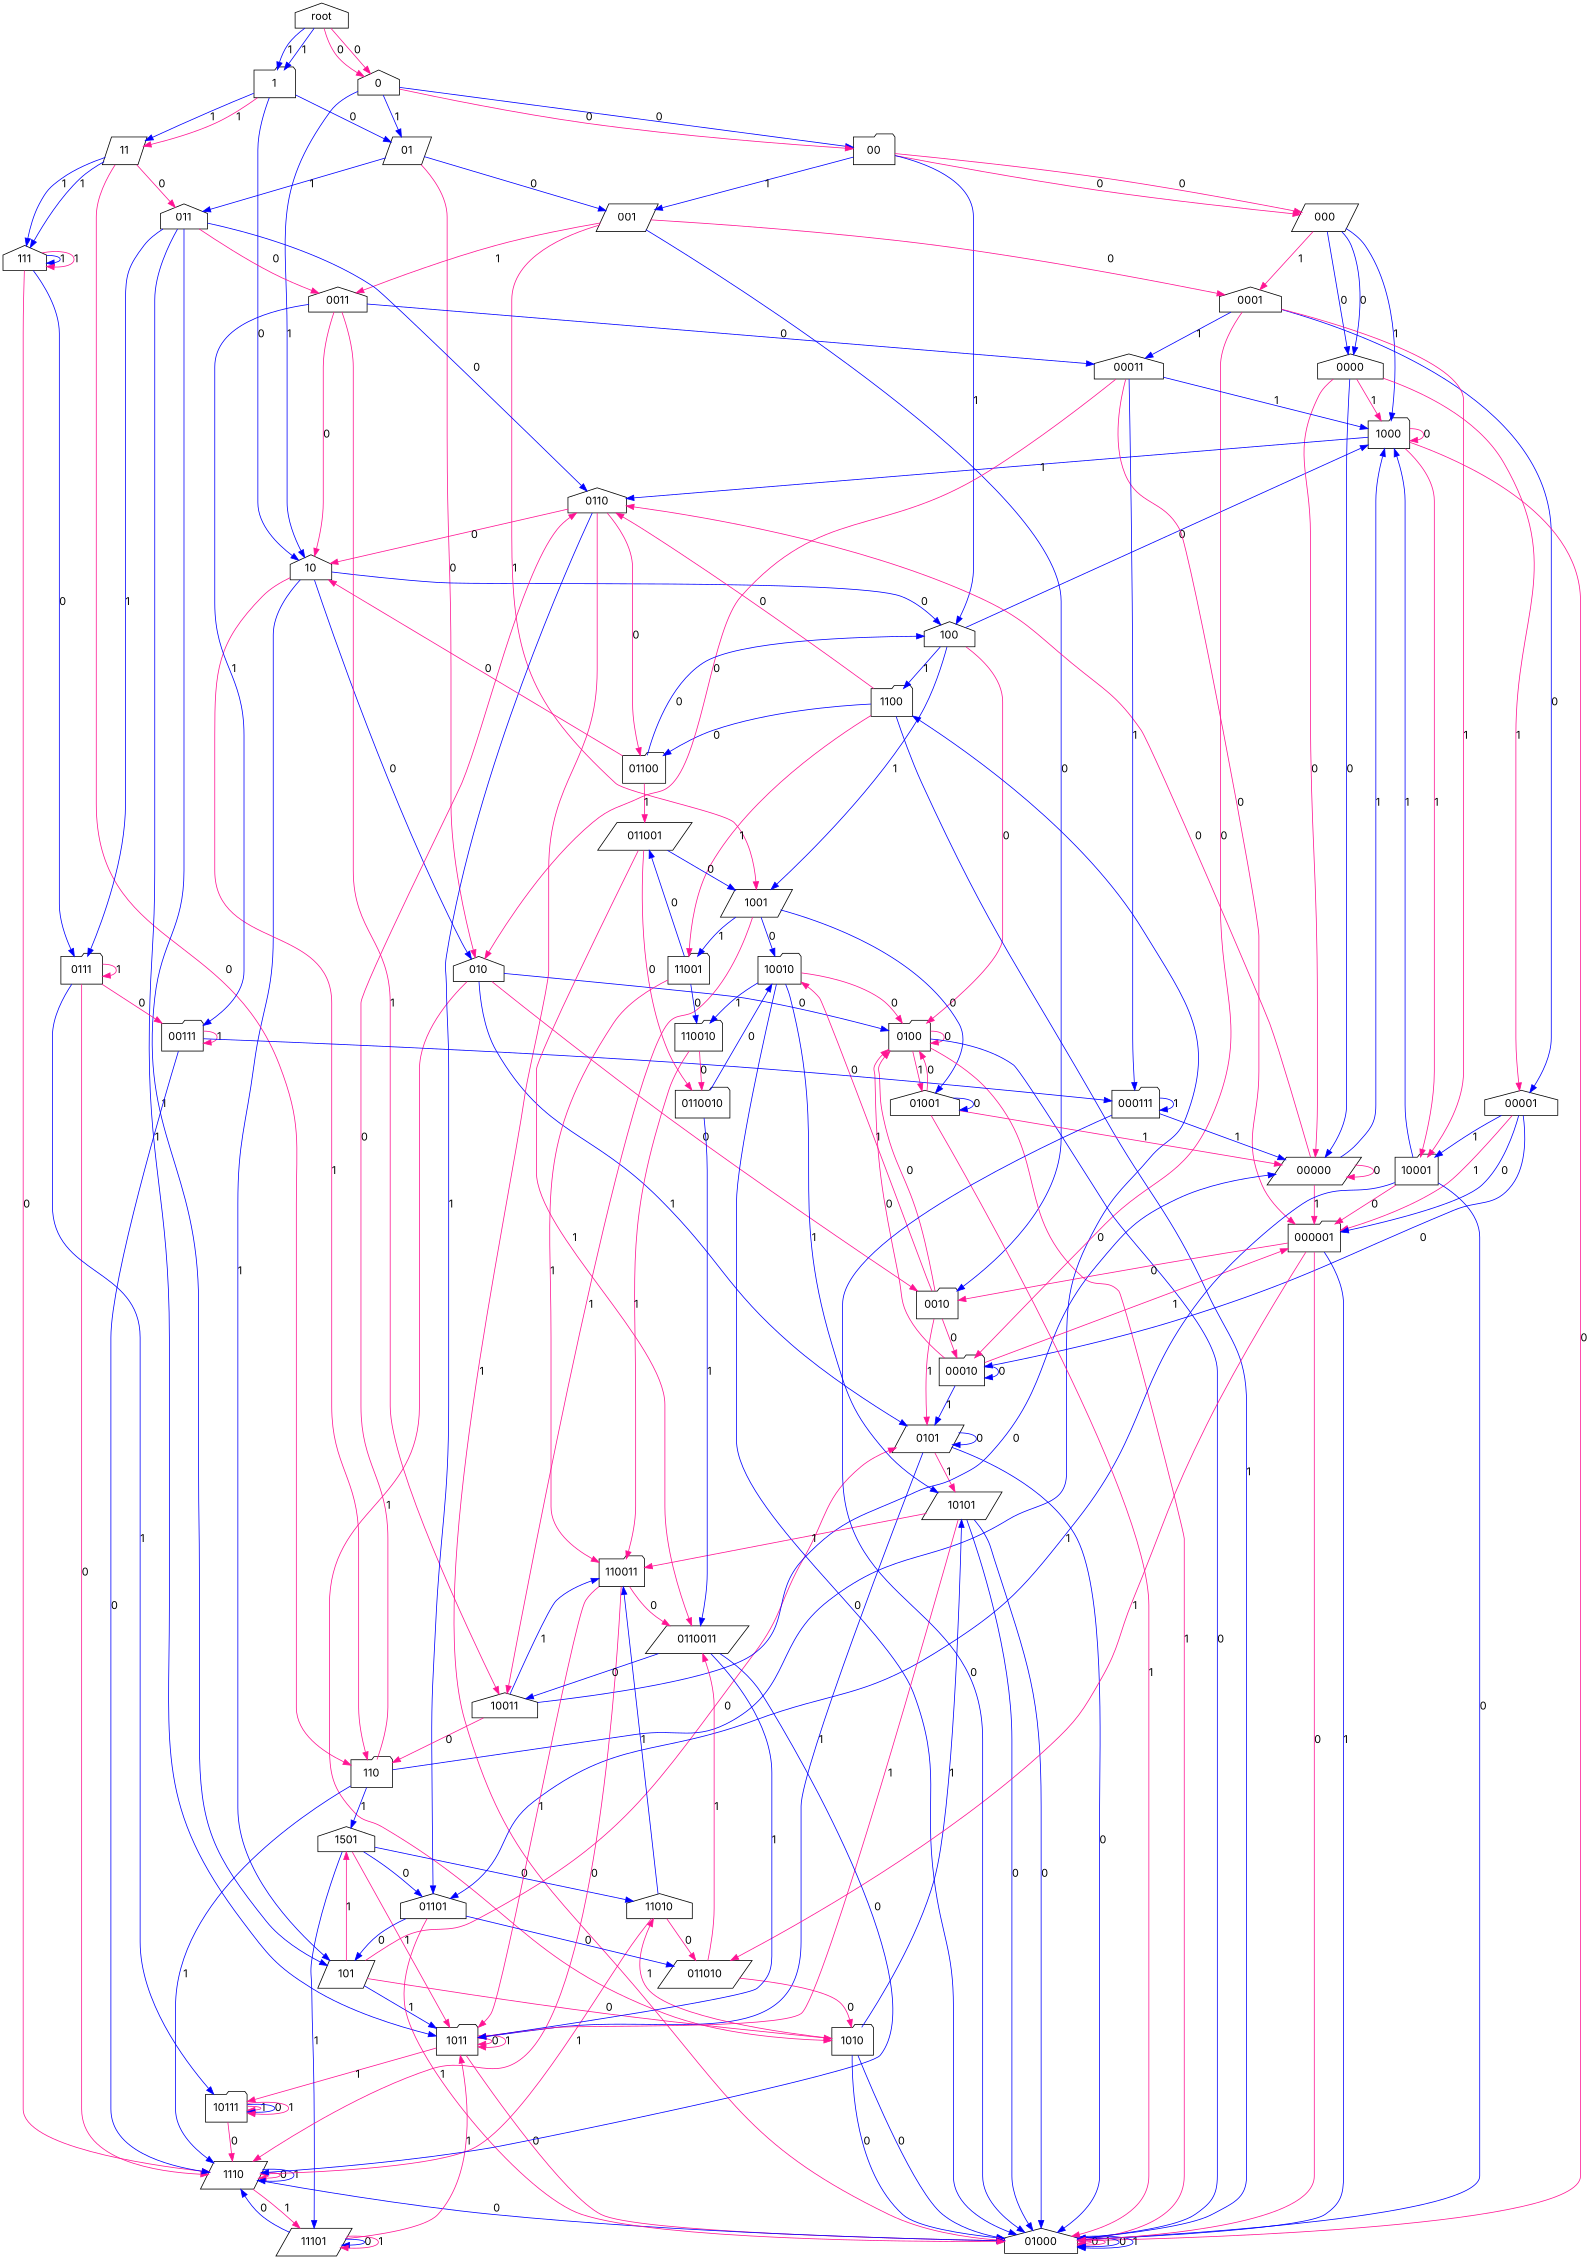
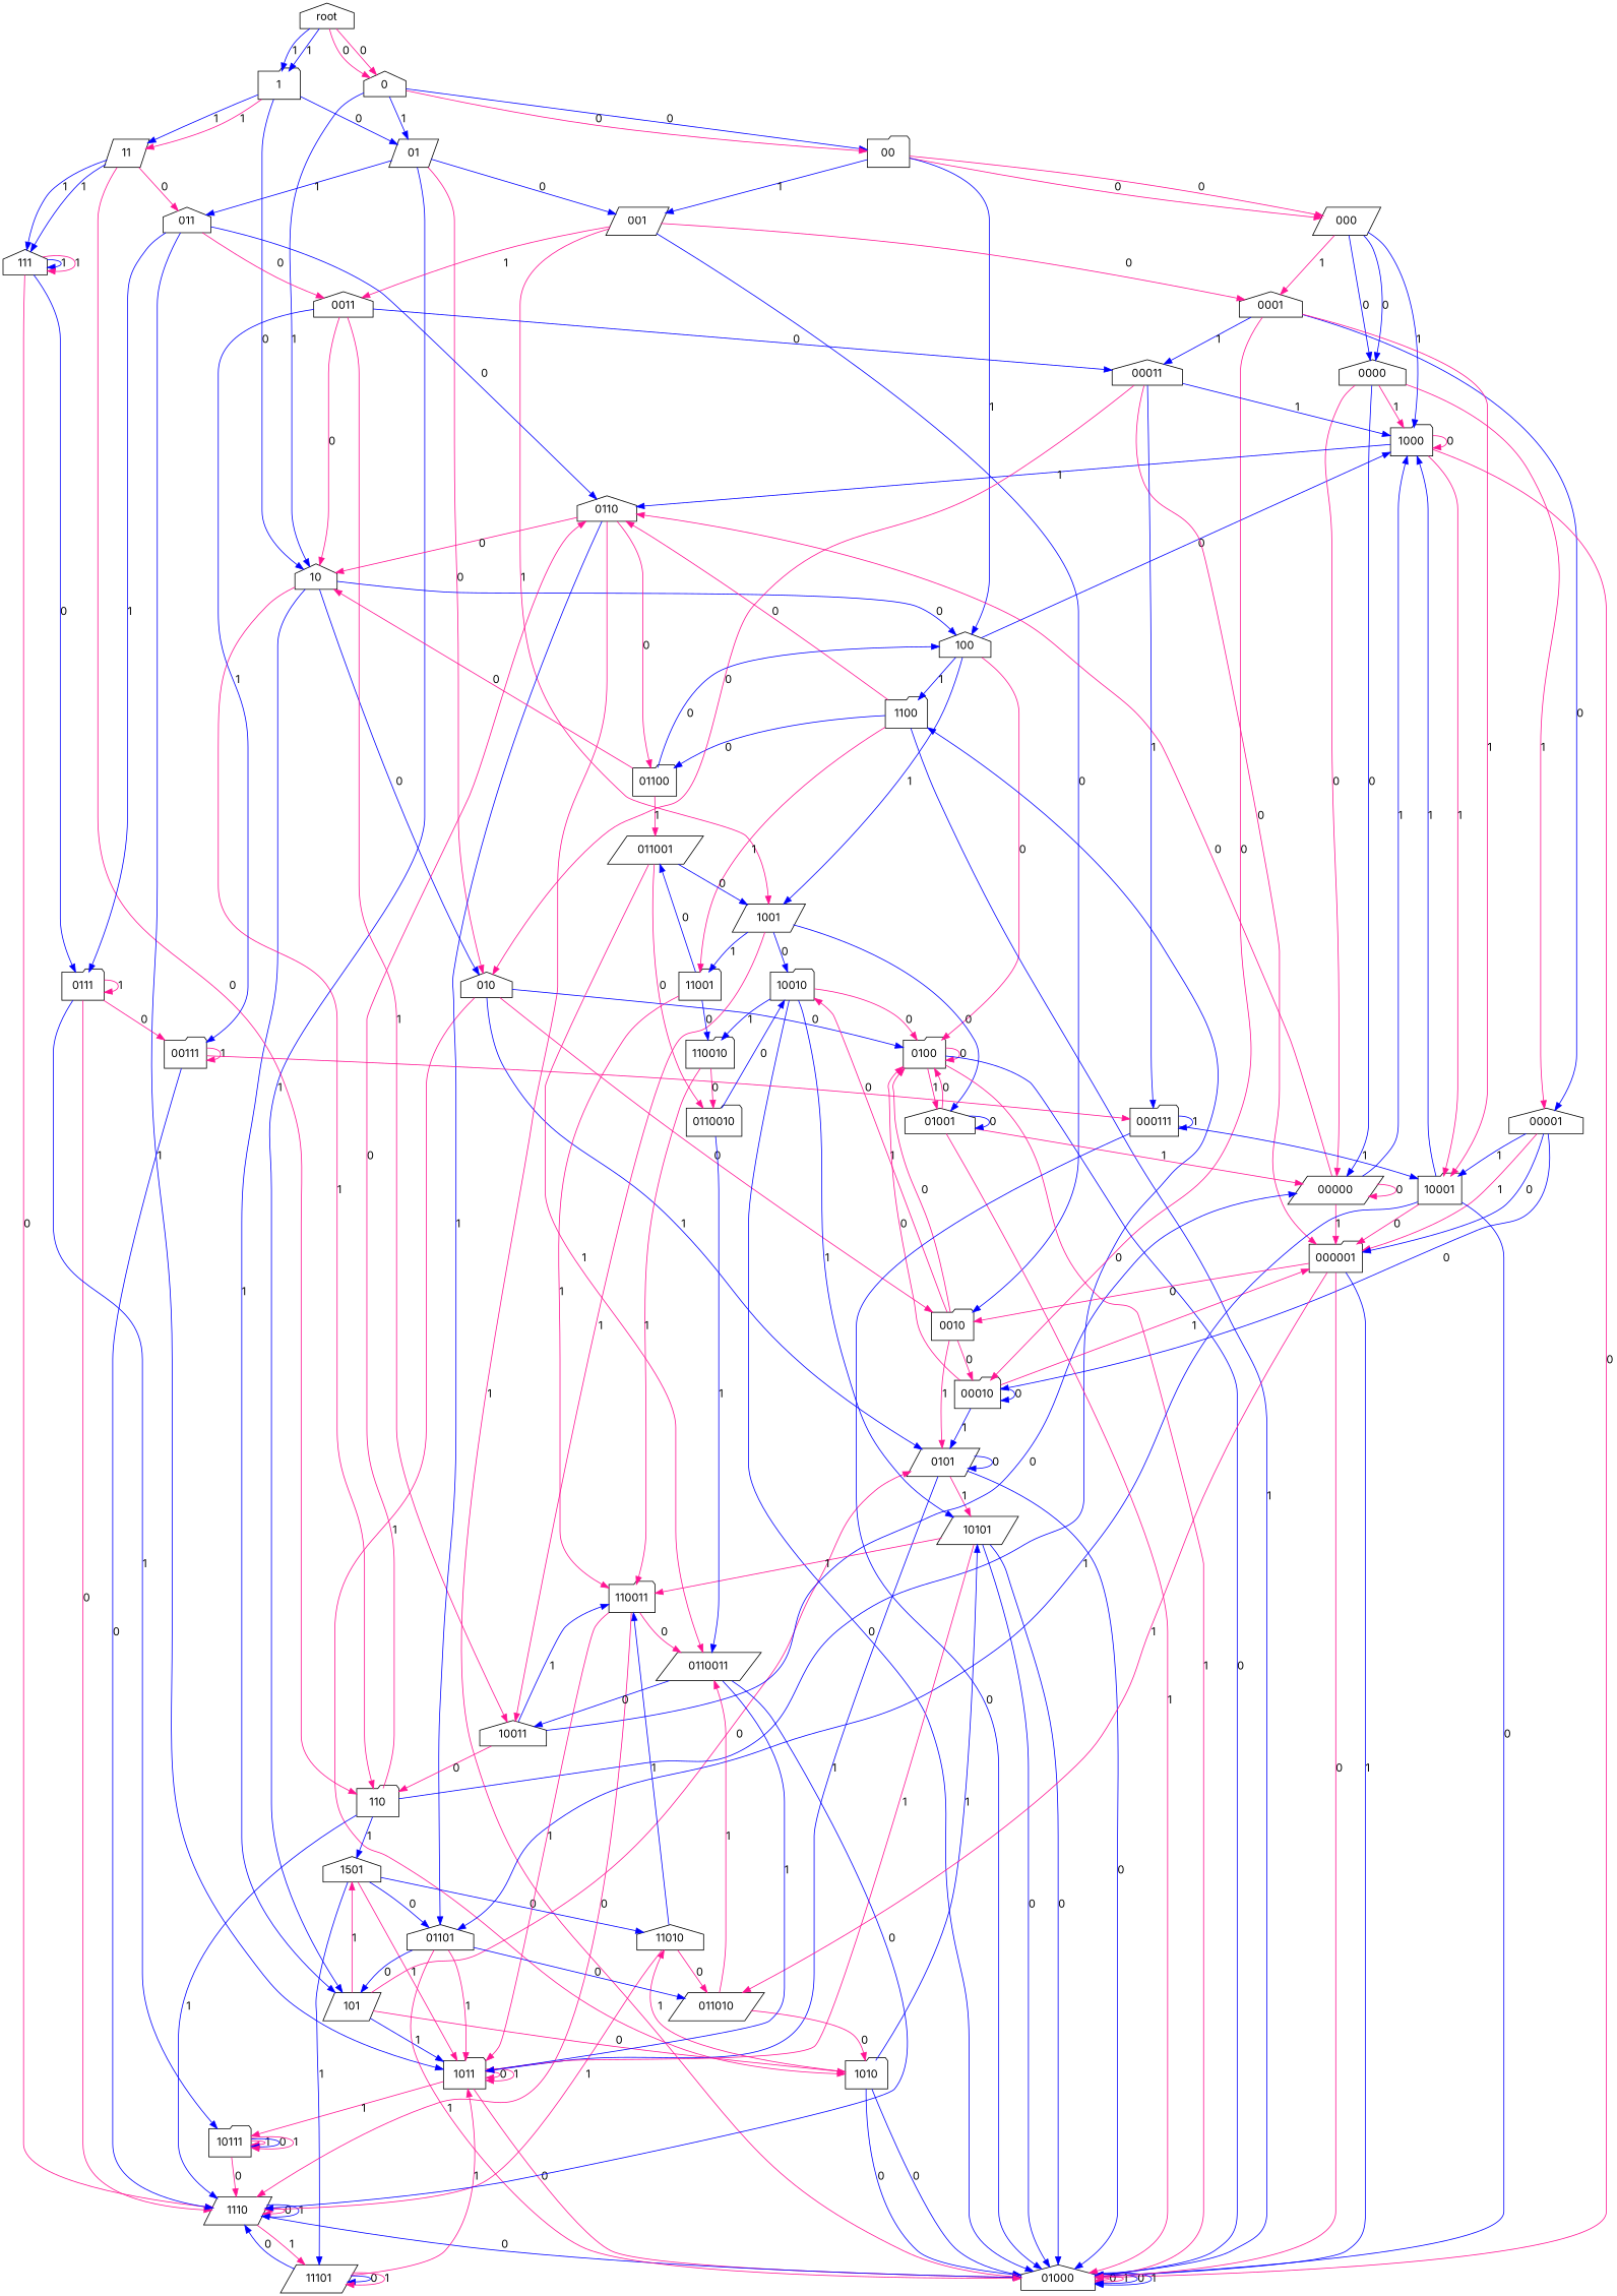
  digraph {
    fontname=Inter
    node [fontname=Inter shape=folder]
    edge [color=blue fontname=Inter]
    root [shape=house]
    0 [shape=house]
    1
    00
    01 [shape=parallelogram]
    10 [shape=house]
    11 [shape=parallelogram]
    000 [shape=parallelogram]
    001 [shape=parallelogram]
    100 [shape=house]
    010 [shape=house]
    011 [shape=house]
    101 [shape=parallelogram]
    110
    111 [shape=house]
    0000 [shape=house]
    0001 [shape=house]
    1000
    0010
    0011 [shape=house]
    1001 [shape=parallelogram]
    0100
    1100
    0101 [shape=parallelogram]
    1010
    0110 [shape=house]
    0111
    1011
    n29 [label=1501 shape=house]
    1110 [shape=parallelogram]
    00000 [shape=parallelogram]
    00001 [shape=house]
    00010
    00011 [shape=house]
    10001
    01000 [shape=house]
    10010
    00111
    10011 [shape=house]
    01001 [shape=house]
    11001
    01100
    10101 [shape=parallelogram]
    11010 [shape=house]
    01101 [shape=house]
    10111
    11101 [shape=parallelogram]
    000001
    000111
    110010
    110011
    011001 [shape=parallelogram]
    011010 [shape=parallelogram]
    0110010
    0110011 [shape=parallelogram]
    root -> 0 [color=deeppink label=0]
    root -> 0 [color=deeppink label=0]
    root -> 1 [label=1]
    root -> 1 [label=1]
    0 -> 00 [label=0]
    0 -> 00 [color=deeppink label=0]
    0 -> 01 [label=1]
    0 -> 10 [label=1]
    1 -> 01 [label=0]
    1 -> 10 [label=0]
    1 -> 11 [label=1]
    1 -> 11 [color=deeppink label=1]
    00 -> 000 [color=deeppink label=0]
    00 -> 000 [color=deeppink label=0]
    00 -> 001 [label=1]
    00 -> 100 [label=1]
    01 -> 001 [label=0]
    01 -> 010 [color=deeppink label=0]
    01 -> 011 [label=1]
-   011 -> 101 [label=1]
+   01 -> 101 [label=1]
    10 -> 100 [label=0]
    10 -> 010 [label=0]
    10 -> 101 [label=1]
    10 -> 110 [color=deeppink label=1]
    11 -> 011 [color=deeppink label=0]
    11 -> 110 [color=deeppink label=0]
    11 -> 111 [label=1]
    11 -> 111 [label=1]
    000 -> 0000 [label=0]
    000 -> 0000 [label=0]
    000 -> 0001 [color=deeppink label=1]
    000 -> 1000 [label=1]
    001 -> 0001 [color=deeppink label=0]
    001 -> 0010 [label=0]
    001 -> 0011 [color=deeppink label=1]
    001 -> 1001 [color=deeppink label=1]
    100 -> 1000 [label=0]
    100 -> 1001 [label=1]
    100 -> 0100 [color=deeppink label=0]
    100 -> 1100 [label=1]
    010 -> 0010 [color=deeppink label=0]
    010 -> 0100 [label=0]
    010 -> 0101 [label=1]
    010 -> 1010 [color=deeppink label=1]
    011 -> 0011 [color=deeppink label=0]
    011 -> 0110 [label=0]
    011 -> 0111 [label=1]
    011 -> 1011 [label=1]
    101 -> 0101 [color=deeppink label=0]
    101 -> 1010 [color=deeppink label=0]
    101 -> 1011 [label=1]
    101 -> n29 [color=deeppink label=1]
    110 -> 1100 [label=0]
    110 -> 0110 [color=deeppink label=0]
    110 -> n29 [label=1]
    110 -> 1110 [label=1]
    111 -> 111 [label=1]
    111 -> 111 [color=deeppink label=1]
    111 -> 0111 [label=0]
    111 -> 1110 [color=deeppink label=0]
    0000 -> 1000 [color=deeppink label=1]
    0000 -> 00000 [label=0]
    0000 -> 00000 [color=deeppink label=0]
    0000 -> 00001 [color=deeppink label=1]
    0001 -> 00001 [label=0]
    0001 -> 00010 [color=deeppink label=0]
    0001 -> 00011 [label=1]
    0001 -> 10001 [color=deeppink label=1]
    1000 -> 1000 [color=deeppink label=0]
    1000 -> 0110 [label=1]
    1000 -> 10001 [color=deeppink label=1]
    1000 -> 01000 [color=deeppink label=0]
    0010 -> 0100 [color=deeppink label=0]
    0010 -> 0101 [color=deeppink label=1]
    0010 -> 00010 [color=deeppink label=0]
    0010 -> 10010 [color=deeppink label=1]
    0011 -> 10 [color=deeppink label=0]
    0011 -> 00011 [label=0]
    0011 -> 00111 [label=1]
    0011 -> 10011 [color=deeppink label=1]
    1001 -> 10010 [label=0]
    1001 -> 10011 [color=deeppink label=1]
    1001 -> 01001 [label=0]
    1001 -> 11001 [label=1]
    0100 -> 0100 [color=deeppink label=0]
    0100 -> 01000 [label=0]
    0100 -> 01000 [color=deeppink label=1]
    0100 -> 01001 [color=deeppink label=1]
    1100 -> 0110 [color=deeppink label=0]
    1100 -> 01000 [label=1]
    1100 -> 11001 [color=deeppink label=1]
    1100 -> 01100 [label=0]
    0101 -> 0101 [label=0]
    0101 -> 1011 [label=1]
    0101 -> 01000 [label=0]
    0101 -> 10101 [color=deeppink label=1]
    1010 -> 01000 [label=0]
    1010 -> 01000 [label=0]
    1010 -> 10101 [label=1]
    1010 -> 11010 [color=deeppink label=1]
    0110 -> 10 [color=deeppink label=0]
    0110 -> 01000 [color=deeppink label=1]
    0110 -> 01100 [color=deeppink label=0]
    0110 -> 01101 [label=1]
    0111 -> 0111 [color=deeppink label=1]
    0111 -> 1110 [color=deeppink label=0]
    0111 -> 00111 [color=deeppink label=0]
    0111 -> 10111 [label=1]
    1011 -> 1011 [color=deeppink label=0]
    1011 -> 1011 [color=deeppink label=1]
    1011 -> 01000 [color=deeppink label=0]
    1011 -> 10111 [color=deeppink label=1]
    n29 -> 1011 [color=deeppink label=1]
    n29 -> 11010 [label=0]
    n29 -> 01101 [label=0]
    n29 -> 11101 [label=1]
    1110 -> 1110 [color=deeppink label=0]
    1110 -> 1110 [label=1]
    1110 -> 01000 [label=0]
    1110 -> 11101 [color=deeppink label=1]
    00000 -> 1000 [label=1]
    00000 -> 0110 [color=deeppink label=0]
    00000 -> 00000 [color=deeppink label=0]
    00000 -> 000001 [color=deeppink label=1]
    00001 -> 00010 [label=0]
    00001 -> 10001 [label=1]
    00001 -> 000001 [color=deeppink label=1]
    00001 -> 000001 [label=0]
    00010 -> 0100 [color=deeppink label=0]
    00010 -> 0101 [label=1]
    00010 -> 00010 [label=0]
    00010 -> 000001 [color=deeppink label=1]
    00011 -> 010 [color=deeppink label=0]
    00011 -> 1000 [label=1]
    00011 -> 000001 [color=deeppink label=0]
    00011 -> 000111 [label=1]
    10001 -> 1000 [label=1]
    10001 -> 01000 [label=0]
    10001 -> 01101 [label=1]
    10001 -> 000001 [color=deeppink label=0]
    01000 -> 01000 [color=deeppink label=0]
    01000 -> 01000 [color=deeppink label=1]
    01000 -> 01000 [label=0]
    01000 -> 01000 [label=1]
    10010 -> 0100 [color=deeppink label=0]
    10010 -> 01000 [label=0]
    10010 -> 10101 [label=1]
    10010 -> 110010 [label=1]
    00111 -> 1110 [label=0]
    00111 -> 00111 [color=deeppink label=1]
-   00111 -> 000111 [label=0]
+   00111 -> 000111 [color=deeppink label=0]
    10011 -> 110 [color=deeppink label=0]
    10011 -> 00000 [label=0]
    10011 -> 110011 [label=1]
    01001 -> 0100 [color=deeppink label=0]
    01001 -> 00000 [color=deeppink label=1]
    01001 -> 01000 [color=deeppink label=1]
    01001 -> 01001 [label=0]
    11001 -> 110010 [label=0]
    11001 -> 110011 [color=deeppink label=1]
    11001 -> 011001 [label=0]
    01100 -> 10 [color=deeppink label=0]
    01100 -> 100 [label=0]
    01100 -> 011001 [color=deeppink label=1]
    10101 -> 1011 [color=deeppink label=1]
    10101 -> 01000 [label=0]
    10101 -> 01000 [label=0]
    10101 -> 110011 [color=deeppink label=1]
    11010 -> 1110 [color=deeppink label=1]
    11010 -> 110011 [label=1]
    11010 -> 011010 [color=deeppink label=0]
    01101 -> 101 [label=0]
+   01101 -> 1011 [color=deeppink label=1]
    01101 -> 01000 [color=deeppink label=1]
    01101 -> 011010 [label=0]
    10111 -> 1110 [color=deeppink label=0]
    10111 -> 10111 [color=deeppink label=1]
    10111 -> 10111 [label=0]
    10111 -> 10111 [color=deeppink label=1]
    11101 -> 1011 [color=deeppink label=1]
    11101 -> 1110 [label=0]
    11101 -> 11101 [label=0]
    11101 -> 11101 [color=deeppink label=1]
    000001 -> 0010 [color=deeppink label=0]
    000001 -> 01000 [label=1]
    000001 -> 01000 [color=deeppink label=0]
    000001 -> 011010 [color=deeppink label=1]
-   000111 -> 00000 [label=1]
+   000111 -> 10001 [label=1]
    000111 -> 01000 [label=0]
    000111 -> 000111 [label=1]
    110010 -> 110011 [color=deeppink label=1]
    110010 -> 0110010 [color=deeppink label=0]
    110011 -> 1011 [color=deeppink label=1]
    110011 -> 1110 [color=deeppink label=0]
    110011 -> 0110011 [color=deeppink label=0]
    011001 -> 1001 [label=0]
    011001 -> 0110010 [color=deeppink label=0]
    011001 -> 0110011 [color=deeppink label=1]
    011010 -> 1010 [color=deeppink label=0]
    011010 -> 0110011 [color=deeppink label=1]
    0110010 -> 10010 [label=0]
    0110010 -> 0110011 [label=1]
    0110011 -> 1011 [label=1]
    0110011 -> 1110 [label=0]
    0110011 -> 10011 [label=0]
  }
